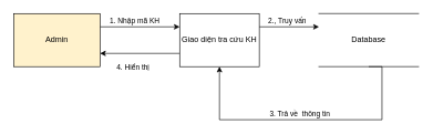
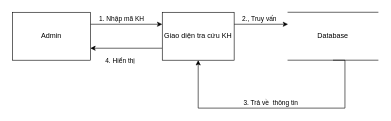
  <mxCell id="0" />
  <mxCell id="1" parent="0" />
  <mxCell id="2" style="edgeStyle=orthogonalEdgeStyle;rounded=0;orthogonalLoop=1;jettySize=auto;html=1;exitX=1;exitY=0.25;exitDx=0;exitDy=0;entryX=0;entryY=0.25;entryDx=0;entryDy=0;" edge="1" parent="1" source="6" target="12"><mxGeometry relative="1" as="geometry" /></mxCell>
  <mxCell id="3" value="2., Truy vấn" style="edgeLabel;html=1;align=center;verticalAlign=middle;resizable=0;points=[];" vertex="1" connectable="0" parent="2"><mxGeometry x="-0.436" y="-3" relative="1" as="geometry"><mxPoint x="16" y="-13" as="offset" /></mxGeometry></mxCell>
  <mxCell id="4" style="edgeStyle=orthogonalEdgeStyle;rounded=0;orthogonalLoop=1;jettySize=auto;html=1;entryX=1;entryY=0.75;entryDx=0;entryDy=0;exitX=0;exitY=0.75;exitDx=0;exitDy=0;" edge="1" parent="1" source="6" target="9"><mxGeometry relative="1" as="geometry" /></mxCell>
  <mxCell id="5" value="4. Hiển thị&amp;nbsp;" style="edgeLabel;html=1;align=center;verticalAlign=middle;resizable=0;points=[];" vertex="1" connectable="0" parent="4"><mxGeometry x="0.26" y="-3" relative="1" as="geometry"><mxPoint x="6" y="23" as="offset" /></mxGeometry></mxCell>
  <mxCell id="6" value="Giao diện tra cứu KH" style="rounded=0;whiteSpace=wrap;html=1;" vertex="1" parent="1"><mxGeometry x="270" y="20" width="120" height="80" as="geometry" /></mxCell>
  <mxCell id="7" value="" style="edgeStyle=orthogonalEdgeStyle;rounded=0;orthogonalLoop=1;jettySize=auto;html=1;exitX=1;exitY=0.25;exitDx=0;exitDy=0;entryX=0;entryY=0.25;entryDx=0;entryDy=0;" edge="1" parent="1" source="9" target="6"><mxGeometry relative="1" as="geometry" /></mxCell>
  <mxCell id="8" value="1. Nhập mã KH" style="edgeLabel;html=1;align=center;verticalAlign=middle;resizable=0;points=[];" vertex="1" connectable="0" parent="7"><mxGeometry x="-0.15" y="-2" relative="1" as="geometry"><mxPoint y="-12" as="offset" /></mxGeometry></mxCell>
- <mxCell id="9" value="Admin" style="rounded=0;whiteSpace=wrap;html=1;fillColor=#fff2cc;" vertex="1" parent="1"><mxGeometry x="20" y="20" width="130" height="80" as="geometry" /></mxCell>
+ <mxCell id="9" value="Admin" style="rounded=0;whiteSpace=wrap;html=1;" vertex="1" parent="1"><mxGeometry x="20" y="20" width="130" height="80" as="geometry" /></mxCell>
  <mxCell id="10" style="edgeStyle=orthogonalEdgeStyle;rounded=0;orthogonalLoop=1;jettySize=auto;html=1;entryX=0.5;entryY=1;entryDx=0;entryDy=0;exitX=0.5;exitY=1;exitDx=0;exitDy=0;" edge="1" parent="1" source="12" target="6"><mxGeometry relative="1" as="geometry"><mxPoint x="400" y="60" as="targetPoint" /><Array as="points"><mxPoint x="575" y="180" /><mxPoint x="330" y="180" /></Array></mxGeometry></mxCell>
  <mxCell id="11" value="3. Trả về&amp;nbsp; thông tin" style="edgeLabel;html=1;align=center;verticalAlign=middle;resizable=0;points=[];" vertex="1" connectable="0" parent="10"><mxGeometry x="0.018" y="-3" relative="1" as="geometry"><mxPoint x="-9" y="-7" as="offset" /></mxGeometry></mxCell>
  <mxCell id="12" value="Database" style="shape=partialRectangle;whiteSpace=wrap;html=1;left=0;right=0;fillColor=none;" vertex="1" parent="1"><mxGeometry x="480" y="20" width="150" height="80" as="geometry" /></mxCell>
